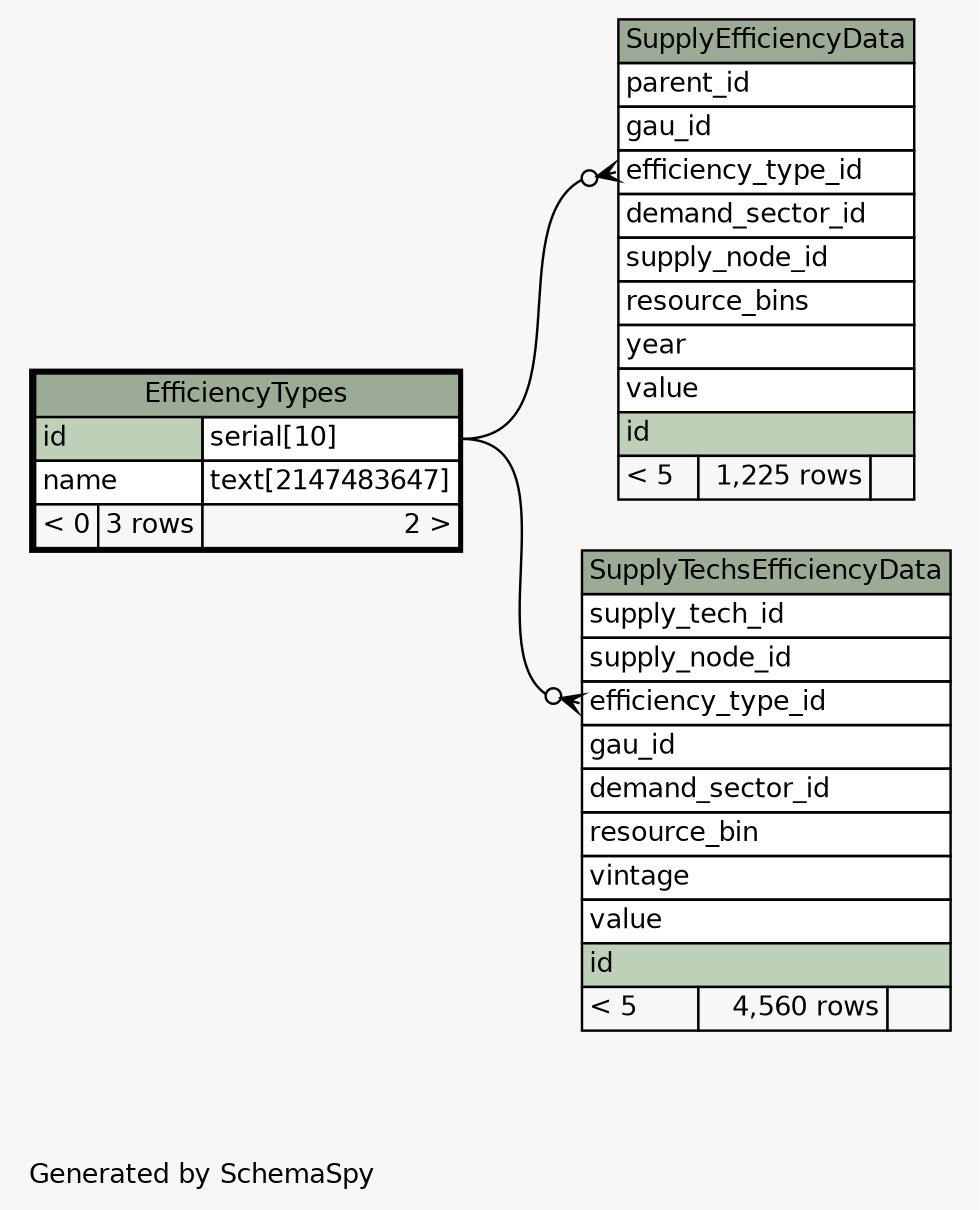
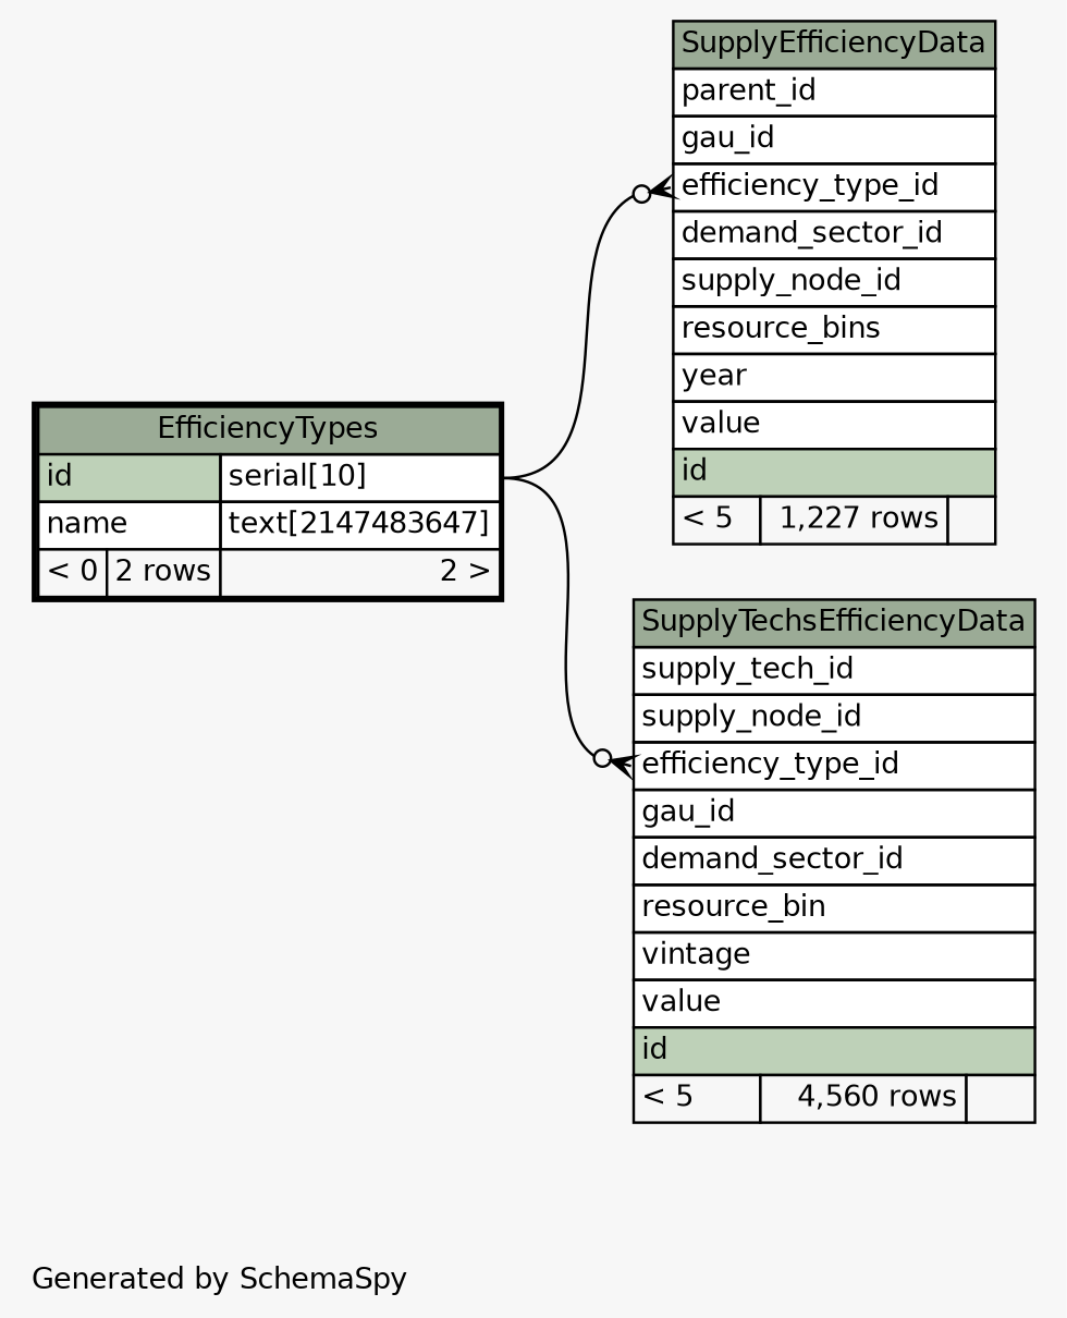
  digraph {
    bgcolor="#f7f7f7"
    fontname=Helvetica
    fontsize=11
    label="\nGenerated by SchemaSpy"
    labeljust=l
    nodesep=0.18
    rankdir=RL
    ranksep=0.46
    node [fontname=Helvetica fontsize=11 shape=plaintext]
    edge [arrowhead=none arrowsize=0.8 arrowtail=crowodot dir=back headport="id.type:e" tailport="efficiency_type_id:w"]
-   n1 [label=<     <TABLE BORDER="0" CELLBORDER="1" CELLSPACING="0" BGCOLOR="#ffffff">       <TR><TD COLSPAN="3" BGCOLOR="#9bab96" ALIGN="CENTER">SupplyEfficiencyData</TD></TR>       <TR><TD PORT="parent_id" COLSPAN="3" ALIGN="LEFT">parent_id</TD></TR>       <TR><TD PORT="gau_id" COLSPAN="3" ALIGN="LEFT">gau_id</TD></TR>       <TR><TD PORT="efficiency_type_id" COLSPAN="3" ALIGN="LEFT">efficiency_type_id</TD></TR>       <TR><TD PORT="demand_sector_id" COLSPAN="3" ALIGN="LEFT">demand_sector_id</TD></TR>       <TR><TD PORT="supply_node_id" COLSPAN="3" ALIGN="LEFT">supply_node_id</TD></TR>       <TR><TD PORT="resource_bins" COLSPAN="3" ALIGN="LEFT">resource_bins</TD></TR>       <TR><TD PORT="year" COLSPAN="3" ALIGN="LEFT">year</TD></TR>       <TR><TD PORT="value" COLSPAN="3" ALIGN="LEFT">value</TD></TR>       <TR><TD PORT="id" COLSPAN="3" BGCOLOR="#bed1b8" ALIGN="LEFT">id</TD></TR>       <TR><TD ALIGN="LEFT" BGCOLOR="#f7f7f7">&lt; 5</TD><TD ALIGN="RIGHT" BGCOLOR="#f7f7f7">1,225 rows</TD><TD ALIGN="RIGHT" BGCOLOR="#f7f7f7">  </TD></TR>     </TABLE>>]
-   n2 [label=<     <TABLE BORDER="2" CELLBORDER="1" CELLSPACING="0" BGCOLOR="#ffffff">       <TR><TD COLSPAN="3" BGCOLOR="#9bab96" ALIGN="CENTER">EfficiencyTypes</TD></TR>       <TR><TD PORT="id" COLSPAN="2" BGCOLOR="#bed1b8" ALIGN="LEFT">id</TD><TD PORT="id.type" ALIGN="LEFT">serial[10]</TD></TR>       <TR><TD PORT="name" COLSPAN="2" ALIGN="LEFT">name</TD><TD PORT="name.type" ALIGN="LEFT">text[2147483647]</TD></TR>       <TR><TD ALIGN="LEFT" BGCOLOR="#f7f7f7">&lt; 0</TD><TD ALIGN="RIGHT" BGCOLOR="#f7f7f7">3 rows</TD><TD ALIGN="RIGHT" BGCOLOR="#f7f7f7">2 &gt;</TD></TR>     </TABLE>>]
+   n1 [label=<     <TABLE BORDER="0" CELLBORDER="1" CELLSPACING="0" BGCOLOR="#ffffff">       <TR><TD COLSPAN="3" BGCOLOR="#9bab96" ALIGN="CENTER">SupplyEfficiencyData</TD></TR>       <TR><TD PORT="parent_id" COLSPAN="3" ALIGN="LEFT">parent_id</TD></TR>       <TR><TD PORT="gau_id" COLSPAN="3" ALIGN="LEFT">gau_id</TD></TR>       <TR><TD PORT="efficiency_type_id" COLSPAN="3" ALIGN="LEFT">efficiency_type_id</TD></TR>       <TR><TD PORT="demand_sector_id" COLSPAN="3" ALIGN="LEFT">demand_sector_id</TD></TR>       <TR><TD PORT="supply_node_id" COLSPAN="3" ALIGN="LEFT">supply_node_id</TD></TR>       <TR><TD PORT="resource_bins" COLSPAN="3" ALIGN="LEFT">resource_bins</TD></TR>       <TR><TD PORT="year" COLSPAN="3" ALIGN="LEFT">year</TD></TR>       <TR><TD PORT="value" COLSPAN="3" ALIGN="LEFT">value</TD></TR>       <TR><TD PORT="id" COLSPAN="3" BGCOLOR="#bed1b8" ALIGN="LEFT">id</TD></TR>       <TR><TD ALIGN="LEFT" BGCOLOR="#f7f7f7">&lt; 5</TD><TD ALIGN="RIGHT" BGCOLOR="#f7f7f7">1,227 rows</TD><TD ALIGN="RIGHT" BGCOLOR="#f7f7f7">  </TD></TR>     </TABLE>>]
+   n2 [label=<     <TABLE BORDER="2" CELLBORDER="1" CELLSPACING="0" BGCOLOR="#ffffff">       <TR><TD COLSPAN="3" BGCOLOR="#9bab96" ALIGN="CENTER">EfficiencyTypes</TD></TR>       <TR><TD PORT="id" COLSPAN="2" BGCOLOR="#bed1b8" ALIGN="LEFT">id</TD><TD PORT="id.type" ALIGN="LEFT">serial[10]</TD></TR>       <TR><TD PORT="name" COLSPAN="2" ALIGN="LEFT">name</TD><TD PORT="name.type" ALIGN="LEFT">text[2147483647]</TD></TR>       <TR><TD ALIGN="LEFT" BGCOLOR="#f7f7f7">&lt; 0</TD><TD ALIGN="RIGHT" BGCOLOR="#f7f7f7">2 rows</TD><TD ALIGN="RIGHT" BGCOLOR="#f7f7f7">2 &gt;</TD></TR>     </TABLE>>]
    n3 [label=<     <TABLE BORDER="0" CELLBORDER="1" CELLSPACING="0" BGCOLOR="#ffffff">       <TR><TD COLSPAN="3" BGCOLOR="#9bab96" ALIGN="CENTER">SupplyTechsEfficiencyData</TD></TR>       <TR><TD PORT="supply_tech_id" COLSPAN="3" ALIGN="LEFT">supply_tech_id</TD></TR>       <TR><TD PORT="supply_node_id" COLSPAN="3" ALIGN="LEFT">supply_node_id</TD></TR>       <TR><TD PORT="efficiency_type_id" COLSPAN="3" ALIGN="LEFT">efficiency_type_id</TD></TR>       <TR><TD PORT="gau_id" COLSPAN="3" ALIGN="LEFT">gau_id</TD></TR>       <TR><TD PORT="demand_sector_id" COLSPAN="3" ALIGN="LEFT">demand_sector_id</TD></TR>       <TR><TD PORT="resource_bin" COLSPAN="3" ALIGN="LEFT">resource_bin</TD></TR>       <TR><TD PORT="vintage" COLSPAN="3" ALIGN="LEFT">vintage</TD></TR>       <TR><TD PORT="value" COLSPAN="3" ALIGN="LEFT">value</TD></TR>       <TR><TD PORT="id" COLSPAN="3" BGCOLOR="#bed1b8" ALIGN="LEFT">id</TD></TR>       <TR><TD ALIGN="LEFT" BGCOLOR="#f7f7f7">&lt; 5</TD><TD ALIGN="RIGHT" BGCOLOR="#f7f7f7">4,560 rows</TD><TD ALIGN="RIGHT" BGCOLOR="#f7f7f7">  </TD></TR>     </TABLE>>]
    n1 -> n2
    n3 -> n2
  }
